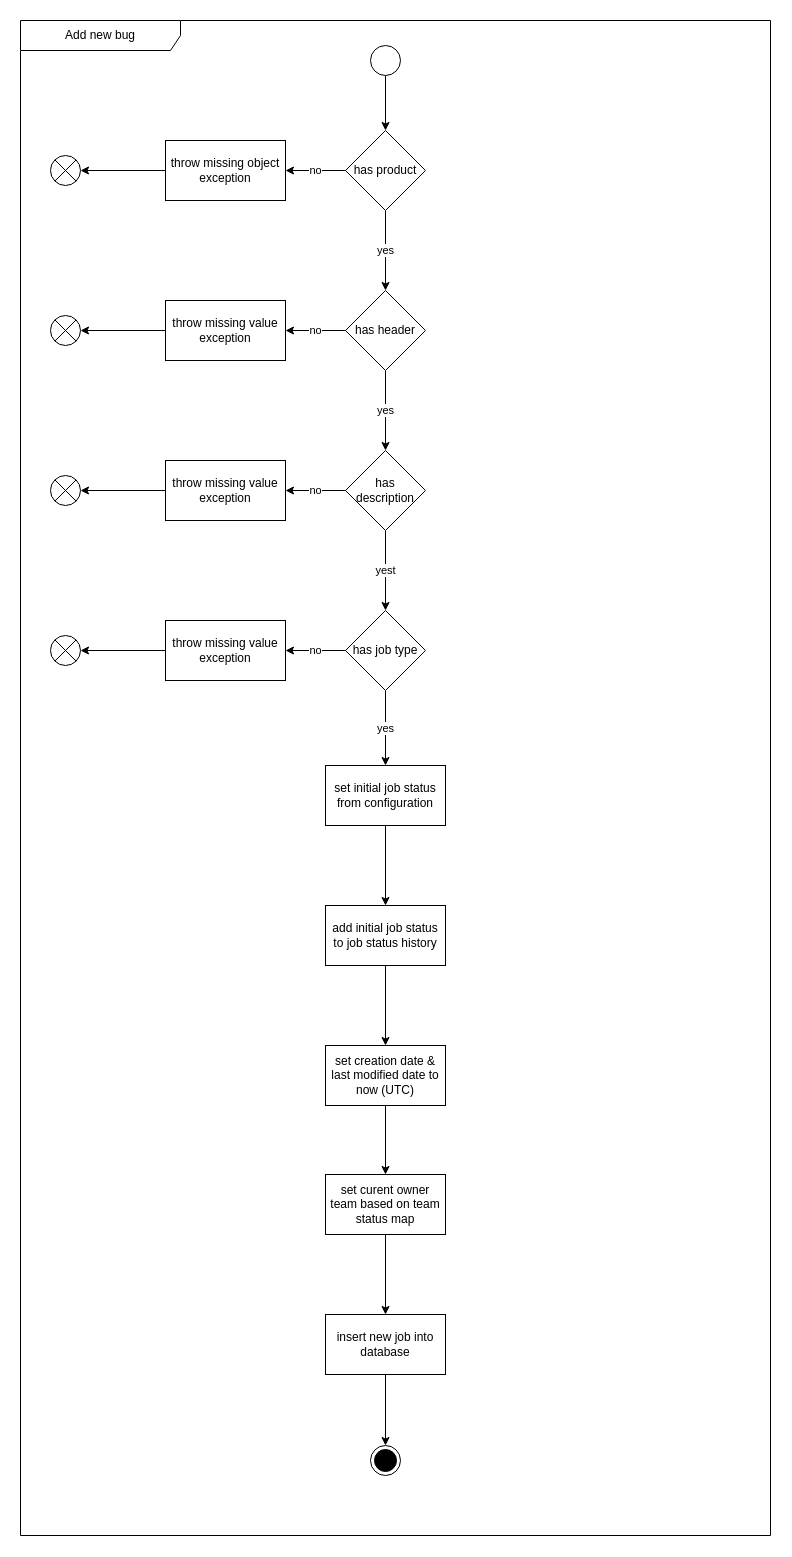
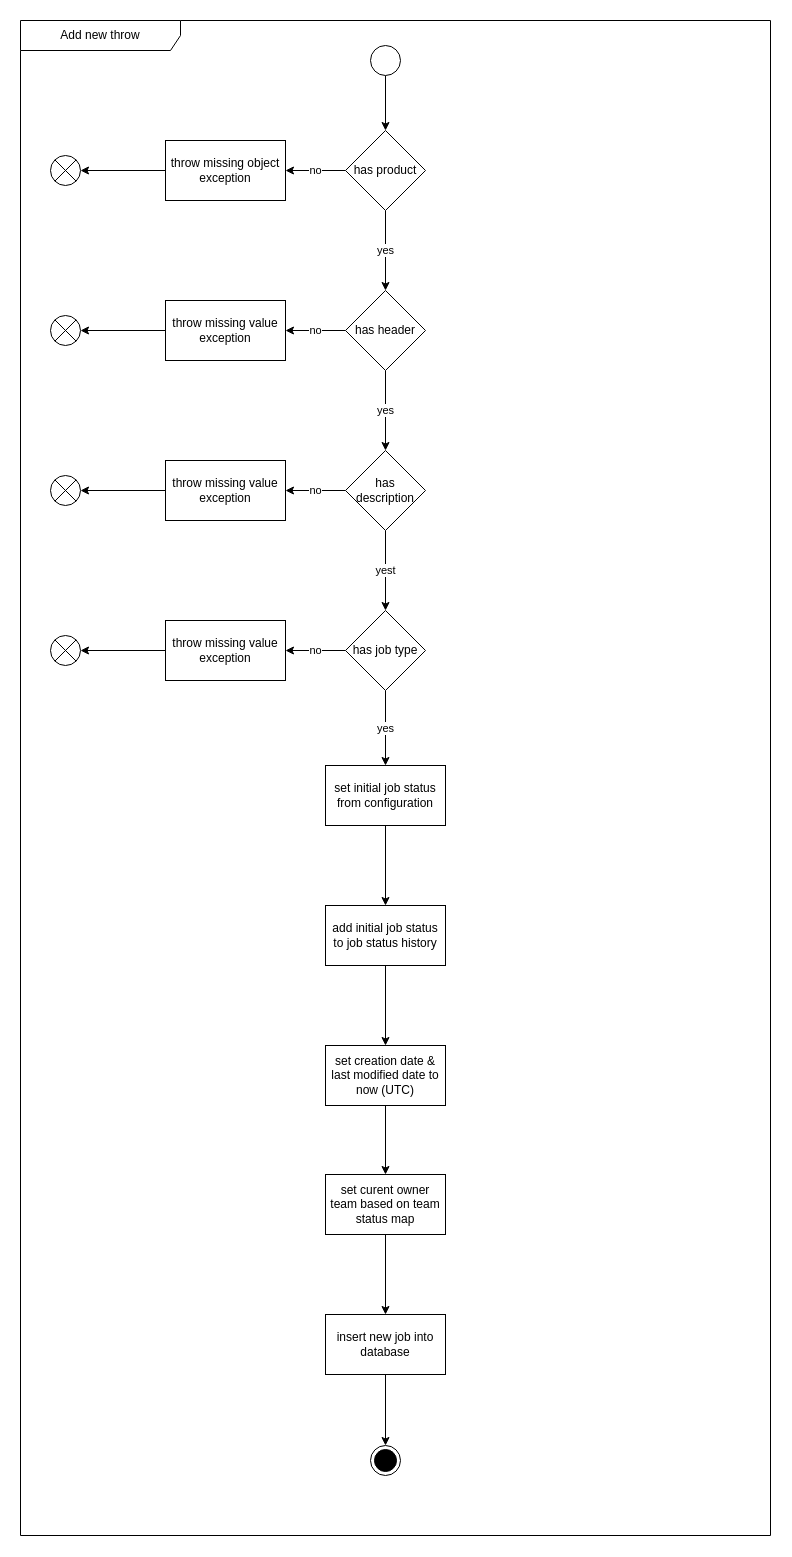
  <mxCell id="0" />
  <mxCell id="1" parent="0" />
  <mxCell id="2" value="" style="edgeStyle=orthogonalEdgeStyle;rounded=0;orthogonalLoop=1;jettySize=auto;html=1;" edge="1" parent="1" source="3" target="6"><mxGeometry relative="1" as="geometry" /></mxCell>
  <mxCell id="3" value="" style="ellipse;" vertex="1" parent="1"><mxGeometry x="370" y="45" width="30" height="30" as="geometry" /></mxCell>
  <mxCell id="4" value="yes" style="edgeStyle=orthogonalEdgeStyle;rounded=0;orthogonalLoop=1;jettySize=auto;html=1;" edge="1" parent="1" source="6" target="9"><mxGeometry relative="1" as="geometry" /></mxCell>
  <mxCell id="5" value="no" style="edgeStyle=orthogonalEdgeStyle;rounded=0;orthogonalLoop=1;jettySize=auto;html=1;" edge="1" parent="1" source="6" target="15"><mxGeometry relative="1" as="geometry" /></mxCell>
  <mxCell id="6" value="has product" style="rhombus;whiteSpace=wrap;html=1;" vertex="1" parent="1"><mxGeometry x="345" y="130" width="80" height="80" as="geometry" /></mxCell>
  <mxCell id="7" value="yes" style="edgeStyle=orthogonalEdgeStyle;rounded=0;orthogonalLoop=1;jettySize=auto;html=1;" edge="1" parent="1" source="9" target="12"><mxGeometry relative="1" as="geometry" /></mxCell>
  <mxCell id="8" value="no" style="edgeStyle=orthogonalEdgeStyle;rounded=0;orthogonalLoop=1;jettySize=auto;html=1;" edge="1" parent="1" source="9" target="17"><mxGeometry relative="1" as="geometry" /></mxCell>
  <mxCell id="9" value="has header" style="rhombus;whiteSpace=wrap;html=1;" vertex="1" parent="1"><mxGeometry x="345" y="290" width="80" height="80" as="geometry" /></mxCell>
  <mxCell id="10" value="no" style="edgeStyle=orthogonalEdgeStyle;rounded=0;orthogonalLoop=1;jettySize=auto;html=1;" edge="1" parent="1" source="12" target="20"><mxGeometry relative="1" as="geometry" /></mxCell>
  <mxCell id="11" value="yest" style="edgeStyle=orthogonalEdgeStyle;rounded=0;orthogonalLoop=1;jettySize=auto;html=1;" edge="1" parent="1" source="12" target="30"><mxGeometry relative="1" as="geometry" /></mxCell>
  <mxCell id="12" value="has description" style="rhombus;whiteSpace=wrap;html=1;" vertex="1" parent="1"><mxGeometry x="345" y="450" width="80" height="80" as="geometry" /></mxCell>
  <mxCell id="13" value="" style="shape=sumEllipse;perimeter=ellipsePerimeter;html=1;backgroundOutline=1;" vertex="1" parent="1"><mxGeometry x="50" y="155" width="30" height="30" as="geometry" /></mxCell>
  <mxCell id="14" style="edgeStyle=orthogonalEdgeStyle;rounded=0;orthogonalLoop=1;jettySize=auto;html=1;entryX=1;entryY=0.5;entryDx=0;entryDy=0;" edge="1" parent="1" source="15" target="13"><mxGeometry relative="1" as="geometry" /></mxCell>
  <mxCell id="15" value="throw missing object exception" style="whiteSpace=wrap;html=1;" vertex="1" parent="1"><mxGeometry x="165" y="140" width="120" height="60" as="geometry" /></mxCell>
  <mxCell id="16" value="" style="edgeStyle=orthogonalEdgeStyle;rounded=0;orthogonalLoop=1;jettySize=auto;html=1;" edge="1" parent="1" source="17" target="18"><mxGeometry relative="1" as="geometry" /></mxCell>
  <mxCell id="17" value="throw missing value exception" style="whiteSpace=wrap;html=1;" vertex="1" parent="1"><mxGeometry x="165" y="300" width="120" height="60" as="geometry" /></mxCell>
  <mxCell id="18" value="" style="shape=sumEllipse;perimeter=ellipsePerimeter;html=1;backgroundOutline=1;" vertex="1" parent="1"><mxGeometry x="50" y="315" width="30" height="30" as="geometry" /></mxCell>
  <mxCell id="19" value="" style="edgeStyle=orthogonalEdgeStyle;rounded=0;orthogonalLoop=1;jettySize=auto;html=1;" edge="1" parent="1" source="20" target="21"><mxGeometry relative="1" as="geometry" /></mxCell>
  <mxCell id="20" value="throw missing value exception" style="whiteSpace=wrap;html=1;" vertex="1" parent="1"><mxGeometry x="165" y="460" width="120" height="60" as="geometry" /></mxCell>
  <mxCell id="21" value="" style="shape=sumEllipse;perimeter=ellipsePerimeter;html=1;backgroundOutline=1;" vertex="1" parent="1"><mxGeometry x="50" y="475" width="30" height="30" as="geometry" /></mxCell>
  <mxCell id="22" value="" style="edgeStyle=orthogonalEdgeStyle;rounded=0;orthogonalLoop=1;jettySize=auto;html=1;" edge="1" parent="1" source="23" target="25"><mxGeometry relative="1" as="geometry" /></mxCell>
  <mxCell id="23" value="set initial job status from configuration" style="whiteSpace=wrap;html=1;" vertex="1" parent="1"><mxGeometry x="325" y="765" width="120" height="60" as="geometry" /></mxCell>
  <mxCell id="24" value="" style="edgeStyle=orthogonalEdgeStyle;rounded=0;orthogonalLoop=1;jettySize=auto;html=1;" edge="1" parent="1" source="25" target="27"><mxGeometry relative="1" as="geometry" /></mxCell>
  <mxCell id="25" value="add initial job status to job status history" style="whiteSpace=wrap;html=1;" vertex="1" parent="1"><mxGeometry x="325" y="905" width="120" height="60" as="geometry" /></mxCell>
  <mxCell id="26" value="" style="edgeStyle=orthogonalEdgeStyle;rounded=0;orthogonalLoop=1;jettySize=auto;html=1;" edge="1" parent="1" source="27" target="35"><mxGeometry relative="1" as="geometry" /></mxCell>
  <mxCell id="27" value="set creation date &amp;amp; last modified date to now (UTC)" style="whiteSpace=wrap;html=1;" vertex="1" parent="1"><mxGeometry x="325" y="1045" width="120" height="60" as="geometry" /></mxCell>
  <mxCell id="28" value="yes" style="edgeStyle=orthogonalEdgeStyle;rounded=0;orthogonalLoop=1;jettySize=auto;html=1;" edge="1" parent="1" source="30" target="23"><mxGeometry relative="1" as="geometry" /></mxCell>
  <mxCell id="29" value="no" style="edgeStyle=orthogonalEdgeStyle;rounded=0;orthogonalLoop=1;jettySize=auto;html=1;" edge="1" parent="1" source="30" target="32"><mxGeometry relative="1" as="geometry" /></mxCell>
  <mxCell id="30" value="has job type" style="rhombus;whiteSpace=wrap;html=1;" vertex="1" parent="1"><mxGeometry x="345" y="610" width="80" height="80" as="geometry" /></mxCell>
  <mxCell id="31" value="" style="edgeStyle=orthogonalEdgeStyle;rounded=0;orthogonalLoop=1;jettySize=auto;html=1;" edge="1" parent="1" source="32" target="33"><mxGeometry relative="1" as="geometry" /></mxCell>
  <mxCell id="32" value="throw missing value exception" style="whiteSpace=wrap;html=1;" vertex="1" parent="1"><mxGeometry x="165" y="620" width="120" height="60" as="geometry" /></mxCell>
  <mxCell id="33" value="" style="shape=sumEllipse;perimeter=ellipsePerimeter;html=1;backgroundOutline=1;" vertex="1" parent="1"><mxGeometry x="50" y="635" width="30" height="30" as="geometry" /></mxCell>
  <mxCell id="34" value="" style="edgeStyle=orthogonalEdgeStyle;rounded=0;orthogonalLoop=1;jettySize=auto;html=1;" edge="1" parent="1" source="35" target="37"><mxGeometry relative="1" as="geometry" /></mxCell>
  <mxCell id="35" value="set curent owner team based on team status map" style="whiteSpace=wrap;html=1;" vertex="1" parent="1"><mxGeometry x="325" y="1174" width="120" height="60" as="geometry" /></mxCell>
  <mxCell id="36" value="" style="edgeStyle=orthogonalEdgeStyle;rounded=0;orthogonalLoop=1;jettySize=auto;html=1;" edge="1" parent="1" source="37" target="38"><mxGeometry relative="1" as="geometry" /></mxCell>
  <mxCell id="37" value="insert new job into database" style="whiteSpace=wrap;html=1;" vertex="1" parent="1"><mxGeometry x="325" y="1314" width="120" height="60" as="geometry" /></mxCell>
  <mxCell id="38" value="" style="ellipse;html=1;shape=endState;fillColor=strokeColor;" vertex="1" parent="1"><mxGeometry x="370" y="1445" width="30" height="30" as="geometry" /></mxCell>
- <mxCell id="39" value="Add new bug" style="shape=umlFrame;whiteSpace=wrap;html=1;pointerEvents=0;recursiveResize=0;container=1;collapsible=0;width=160;" vertex="1" parent="1"><mxGeometry x="20" y="20" width="750" height="1515" as="geometry" /></mxCell>
+ <mxCell id="39" value="Add new throw" style="shape=umlFrame;whiteSpace=wrap;html=1;pointerEvents=0;recursiveResize=0;container=1;collapsible=0;width=160;" vertex="1" parent="1"><mxGeometry x="20" y="20" width="750" height="1515" as="geometry" /></mxCell>
